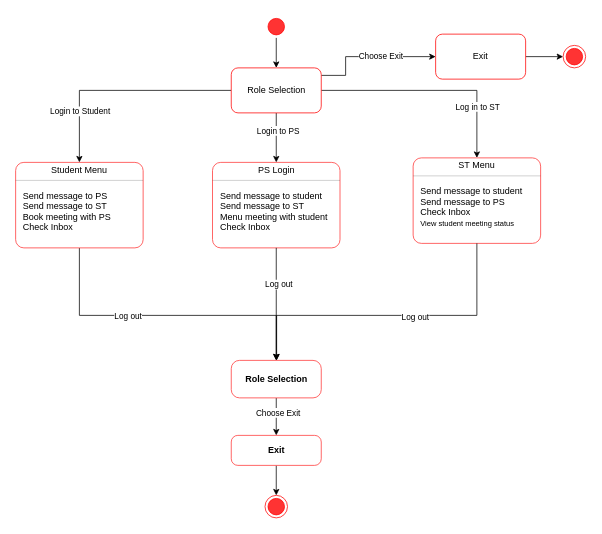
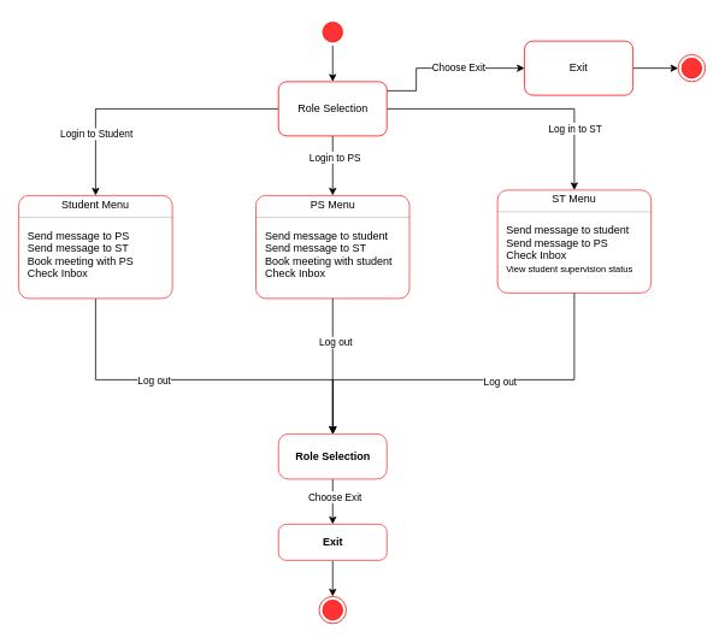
  <mxCell id="0" />
  <mxCell id="1" parent="0" />
  <mxCell id="2" value="" style="edgeStyle=orthogonalEdgeStyle;rounded=0;orthogonalLoop=1;jettySize=auto;html=1;" parent="1" source="3" target="12" edge="1"><mxGeometry relative="1" as="geometry" /></mxCell>
  <mxCell id="3" value="" style="ellipse;html=1;shape=startState;fillColor=#FF3333;strokeColor=#ff0000;" parent="1" vertex="1"><mxGeometry x="352.5" y="20" width="30" height="30" as="geometry" /></mxCell>
  <mxCell id="4" value="" style="edgeStyle=orthogonalEdgeStyle;rounded=0;orthogonalLoop=1;jettySize=auto;html=1;entryX=0.5;entryY=0;entryDx=0;entryDy=0;" parent="1" source="12" target="18" edge="1"><mxGeometry relative="1" as="geometry"><mxPoint x="210" y="190" as="targetPoint" /></mxGeometry></mxCell>
  <mxCell id="5" value="Login to Student" style="edgeLabel;html=1;align=center;verticalAlign=middle;resizable=0;points=[];" parent="4" vertex="1" connectable="0"><mxGeometry x="0.531" relative="1" as="geometry"><mxPoint y="1" as="offset" /></mxGeometry></mxCell>
  <mxCell id="6" value="" style="edgeStyle=orthogonalEdgeStyle;rounded=0;orthogonalLoop=1;jettySize=auto;html=1;entryX=0.5;entryY=0;entryDx=0;entryDy=0;" parent="1" source="12" target="27" edge="1"><mxGeometry relative="1" as="geometry"><mxPoint x="367.5" y="190" as="targetPoint" /></mxGeometry></mxCell>
  <mxCell id="7" value="Login to PS" style="edgeLabel;html=1;align=center;verticalAlign=middle;resizable=0;points=[];" parent="6" vertex="1" connectable="0"><mxGeometry x="-0.292" y="2" relative="1" as="geometry"><mxPoint as="offset" /></mxGeometry></mxCell>
  <mxCell id="8" value="" style="edgeStyle=orthogonalEdgeStyle;rounded=0;orthogonalLoop=1;jettySize=auto;html=1;entryX=0.5;entryY=0;entryDx=0;entryDy=0;" parent="1" source="12" target="36" edge="1"><mxGeometry x="0.004" relative="1" as="geometry"><mxPoint x="530" y="190" as="targetPoint" /><mxPoint as="offset" /></mxGeometry></mxCell>
  <mxCell id="9" value="Log in to ST" style="edgeLabel;html=1;align=center;verticalAlign=middle;resizable=0;points=[];" vertex="1" connectable="0" parent="8"><mxGeometry x="0.536" relative="1" as="geometry"><mxPoint y="1" as="offset" /></mxGeometry></mxCell>
  <mxCell id="10" value="" style="edgeStyle=orthogonalEdgeStyle;rounded=0;orthogonalLoop=1;jettySize=auto;html=1;" parent="1" source="12" target="14" edge="1"><mxGeometry relative="1" as="geometry"><Array as="points"><mxPoint x="460" y="100" /><mxPoint x="460" y="75" /></Array></mxGeometry></mxCell>
  <mxCell id="11" value="Choose Exit" style="edgeLabel;html=1;align=center;verticalAlign=middle;resizable=0;points=[];" vertex="1" connectable="0" parent="10"><mxGeometry x="0.155" y="1" relative="1" as="geometry"><mxPoint x="1" as="offset" /></mxGeometry></mxCell>
  <mxCell id="12" value="Role Selection" style="rounded=1;whiteSpace=wrap;html=1;fillColor=#FFFFFF;strokeColor=#ff0000;" parent="1" vertex="1"><mxGeometry x="307.5" y="90" width="120" height="60" as="geometry" /></mxCell>
  <mxCell id="13" value="" style="edgeStyle=orthogonalEdgeStyle;rounded=0;orthogonalLoop=1;jettySize=auto;html=1;entryX=0;entryY=0.5;entryDx=0;entryDy=0;" parent="1" source="14" target="49" edge="1"><mxGeometry relative="1" as="geometry"><mxPoint x="760" y="90" as="targetPoint" /></mxGeometry></mxCell>
  <mxCell id="14" value="Exit" style="rounded=1;whiteSpace=wrap;html=1;fillColor=#FFFFFF;strokeColor=#ff0000;" parent="1" vertex="1"><mxGeometry x="580" y="45" width="120" height="60" as="geometry" /></mxCell>
  <mxCell id="15" value="" style="edgeStyle=orthogonalEdgeStyle;rounded=0;orthogonalLoop=1;jettySize=auto;html=1;entryX=0.5;entryY=0;entryDx=0;entryDy=0;" parent="1" source="17" target="48" edge="1"><mxGeometry relative="1" as="geometry"><mxPoint x="135" y="480" as="targetPoint" /><Array as="points"><mxPoint x="368" y="420" /></Array></mxGeometry></mxCell>
  <mxCell id="16" value="Log out" style="edgeLabel;html=1;align=center;verticalAlign=middle;resizable=0;points=[];" parent="15" vertex="1" connectable="0"><mxGeometry x="-0.253" relative="1" as="geometry"><mxPoint as="offset" /></mxGeometry></mxCell>
  <mxCell id="17" value="" style="fontStyle=1;align=center;verticalAlign=middle;childLayout=stackLayout;horizontal=1;horizontalStack=0;resizeParent=1;resizeParentMax=0;resizeLast=0;marginBottom=0;rounded=1;absoluteArcSize=1;arcSize=22;strokeColor=#FF3333;" parent="1" vertex="1"><mxGeometry x="20" y="216" width="170" height="114" as="geometry" /></mxCell>
  <mxCell id="18" value="Student Menu" style="html=1;align=center;spacing=0;verticalAlign=middle;strokeColor=none;fillColor=none;whiteSpace=wrap;" parent="17" vertex="1"><mxGeometry width="170" height="20" as="geometry" /></mxCell>
  <mxCell id="19" value="" style="line;strokeWidth=0.25;fillColor=none;align=left;verticalAlign=middle;spacingTop=-1;spacingLeft=3;spacingRight=3;rotatable=0;labelPosition=right;points=[];portConstraint=eastwest;" parent="17" vertex="1"><mxGeometry y="20" width="170" height="8" as="geometry" /></mxCell>
  <mxCell id="20" value="" style="html=1;align=left;spacing=0;spacingLeft=10;verticalAlign=middle;strokeColor=none;fillColor=none;whiteSpace=wrap;" parent="17" vertex="1"><mxGeometry y="28" width="170" height="10" as="geometry" /></mxCell>
  <mxCell id="21" value="Send message to PS" style="html=1;align=left;spacing=0;spacingLeft=10;verticalAlign=middle;strokeColor=none;fillColor=none;whiteSpace=wrap;" parent="17" vertex="1"><mxGeometry y="38" width="170" height="14" as="geometry" /></mxCell>
  <mxCell id="22" value="Send message to ST" style="html=1;align=left;spacing=0;spacingLeft=10;verticalAlign=middle;strokeColor=none;fillColor=none;whiteSpace=wrap;" parent="17" vertex="1"><mxGeometry y="52" width="170" height="14" as="geometry" /></mxCell>
  <mxCell id="23" value="Book meeting with PS" style="html=1;align=left;spacingLeft=10;spacing=0;verticalAlign=middle;strokeColor=none;fillColor=none;whiteSpace=wrap;" parent="17" vertex="1"><mxGeometry y="66" width="170" height="14" as="geometry" /></mxCell>
  <mxCell id="24" value="Check Inbox" style="html=1;align=left;spacingLeft=10;spacing=0;verticalAlign=middle;strokeColor=none;fillColor=none;whiteSpace=wrap;" parent="17" vertex="1"><mxGeometry y="80" width="170" height="14" as="geometry" /></mxCell>
  <mxCell id="25" value="" style="html=1;align=left;spacing=0;spacingLeft=10;verticalAlign=middle;strokeColor=none;fillColor=none;whiteSpace=wrap;" parent="17" vertex="1"><mxGeometry y="94" width="170" height="20" as="geometry" /></mxCell>
  <mxCell id="26" value="" style="fontStyle=1;align=center;verticalAlign=middle;childLayout=stackLayout;horizontal=1;horizontalStack=0;resizeParent=1;resizeParentMax=0;resizeLast=0;marginBottom=0;rounded=1;absoluteArcSize=1;arcSize=22;strokeColor=#FF3333;" parent="1" vertex="1"><mxGeometry x="282.5" y="216" width="170" height="114" as="geometry" /></mxCell>
- <mxCell id="27" value="PS Login" style="html=1;align=center;spacing=0;verticalAlign=middle;strokeColor=none;fillColor=none;whiteSpace=wrap;" parent="26" vertex="1"><mxGeometry width="170" height="20" as="geometry" /></mxCell>
+ <mxCell id="27" value="PS Menu" style="html=1;align=center;spacing=0;verticalAlign=middle;strokeColor=none;fillColor=none;whiteSpace=wrap;" parent="26" vertex="1"><mxGeometry width="170" height="20" as="geometry" /></mxCell>
  <mxCell id="28" value="" style="line;strokeWidth=0.25;fillColor=none;align=left;verticalAlign=middle;spacingTop=-1;spacingLeft=3;spacingRight=3;rotatable=0;labelPosition=right;points=[];portConstraint=eastwest;" parent="26" vertex="1"><mxGeometry y="20" width="170" height="8" as="geometry" /></mxCell>
  <mxCell id="29" value="" style="html=1;align=left;spacing=0;spacingLeft=10;verticalAlign=middle;strokeColor=none;fillColor=none;whiteSpace=wrap;" parent="26" vertex="1"><mxGeometry y="28" width="170" height="10" as="geometry" /></mxCell>
  <mxCell id="30" value="Send message to student" style="html=1;align=left;spacing=0;spacingLeft=10;verticalAlign=middle;strokeColor=none;fillColor=none;whiteSpace=wrap;" parent="26" vertex="1"><mxGeometry y="38" width="170" height="14" as="geometry" /></mxCell>
  <mxCell id="31" value="Send message to ST" style="html=1;align=left;spacing=0;spacingLeft=10;verticalAlign=middle;strokeColor=none;fillColor=none;whiteSpace=wrap;" parent="26" vertex="1"><mxGeometry y="52" width="170" height="14" as="geometry" /></mxCell>
- <mxCell id="32" value="Menu meeting with student" style="html=1;align=left;spacingLeft=10;spacing=0;verticalAlign=middle;strokeColor=none;fillColor=none;whiteSpace=wrap;" parent="26" vertex="1"><mxGeometry y="66" width="170" height="14" as="geometry" /></mxCell>
+ <mxCell id="32" value="Book meeting with student" style="html=1;align=left;spacingLeft=10;spacing=0;verticalAlign=middle;strokeColor=none;fillColor=none;whiteSpace=wrap;" parent="26" vertex="1"><mxGeometry y="66" width="170" height="14" as="geometry" /></mxCell>
  <mxCell id="33" value="Check Inbox" style="html=1;align=left;spacingLeft=10;spacing=0;verticalAlign=middle;strokeColor=none;fillColor=none;whiteSpace=wrap;" parent="26" vertex="1"><mxGeometry y="80" width="170" height="14" as="geometry" /></mxCell>
  <mxCell id="34" value="" style="html=1;align=left;spacing=0;spacingLeft=10;verticalAlign=middle;strokeColor=none;fillColor=none;whiteSpace=wrap;" parent="26" vertex="1"><mxGeometry y="94" width="170" height="20" as="geometry" /></mxCell>
  <mxCell id="35" value="" style="fontStyle=1;align=center;verticalAlign=middle;childLayout=stackLayout;horizontal=1;horizontalStack=0;resizeParent=1;resizeParentMax=0;resizeLast=0;marginBottom=0;rounded=1;absoluteArcSize=1;arcSize=22;strokeColor=#FF3333;" parent="1" vertex="1"><mxGeometry x="550" y="210" width="170" height="114" as="geometry" /></mxCell>
  <mxCell id="36" value="ST Menu" style="html=1;align=center;spacing=0;verticalAlign=middle;strokeColor=none;fillColor=none;whiteSpace=wrap;" parent="35" vertex="1"><mxGeometry width="170" height="20" as="geometry" /></mxCell>
  <mxCell id="37" value="" style="line;strokeWidth=0.25;fillColor=none;align=left;verticalAlign=middle;spacingTop=-1;spacingLeft=3;spacingRight=3;rotatable=0;labelPosition=right;points=[];portConstraint=eastwest;" parent="35" vertex="1"><mxGeometry y="20" width="170" height="8" as="geometry" /></mxCell>
  <mxCell id="38" value="" style="html=1;align=left;spacing=0;spacingLeft=10;verticalAlign=middle;strokeColor=none;fillColor=none;whiteSpace=wrap;" parent="35" vertex="1"><mxGeometry y="28" width="170" height="10" as="geometry" /></mxCell>
  <mxCell id="39" value="Send message to student" style="html=1;align=left;spacing=0;spacingLeft=10;verticalAlign=middle;strokeColor=none;fillColor=none;whiteSpace=wrap;" parent="35" vertex="1"><mxGeometry y="38" width="170" height="14" as="geometry" /></mxCell>
  <mxCell id="40" value="Send message to PS" style="html=1;align=left;spacing=0;spacingLeft=10;verticalAlign=middle;strokeColor=none;fillColor=none;whiteSpace=wrap;" parent="35" vertex="1"><mxGeometry y="52" width="170" height="14" as="geometry" /></mxCell>
  <mxCell id="41" value="Check Inbox" style="html=1;align=left;spacingLeft=10;spacing=0;verticalAlign=middle;strokeColor=none;fillColor=none;whiteSpace=wrap;" parent="35" vertex="1"><mxGeometry y="66" width="170" height="14" as="geometry" /></mxCell>
- <mxCell id="42" value="&lt;font style=&quot;font-size: 10px;&quot;&gt;View student meeting status&lt;/font&gt;" style="html=1;align=left;spacingLeft=10;spacing=0;verticalAlign=middle;strokeColor=none;fillColor=none;whiteSpace=wrap;" parent="35" vertex="1"><mxGeometry y="80" width="170" height="14" as="geometry" /></mxCell>
+ <mxCell id="42" value="&lt;font style=&quot;font-size: 10px;&quot;&gt;View student supervision status&lt;/font&gt;" style="html=1;align=left;spacingLeft=10;spacing=0;verticalAlign=middle;strokeColor=none;fillColor=none;whiteSpace=wrap;" parent="35" vertex="1"><mxGeometry y="80" width="170" height="14" as="geometry" /></mxCell>
  <mxCell id="43" value="" style="html=1;align=left;spacing=0;spacingLeft=10;verticalAlign=middle;strokeColor=none;fillColor=none;whiteSpace=wrap;" parent="35" vertex="1"><mxGeometry y="94" width="170" height="20" as="geometry" /></mxCell>
  <mxCell id="44" style="edgeStyle=orthogonalEdgeStyle;rounded=0;orthogonalLoop=1;jettySize=auto;html=1;entryX=0.5;entryY=0;entryDx=0;entryDy=0;" parent="1" source="34" target="48" edge="1"><mxGeometry relative="1" as="geometry"><mxPoint x="367.5" y="480" as="targetPoint" /></mxGeometry></mxCell>
  <mxCell id="45" value="Log out" style="edgeLabel;html=1;align=center;verticalAlign=middle;resizable=0;points=[];" vertex="1" connectable="0" parent="44"><mxGeometry x="-0.36" y="3" relative="1" as="geometry"><mxPoint as="offset" /></mxGeometry></mxCell>
  <mxCell id="46" style="edgeStyle=orthogonalEdgeStyle;rounded=0;orthogonalLoop=1;jettySize=auto;html=1;entryX=0.5;entryY=0;entryDx=0;entryDy=0;" parent="1" source="48" target="53" edge="1"><mxGeometry relative="1" as="geometry"><mxPoint x="368" y="570" as="targetPoint" /></mxGeometry></mxCell>
  <mxCell id="47" value="Choose Exit" style="edgeLabel;html=1;align=center;verticalAlign=middle;resizable=0;points=[];" vertex="1" connectable="0" parent="46"><mxGeometry x="-0.24" y="2" relative="1" as="geometry"><mxPoint as="offset" /></mxGeometry></mxCell>
  <mxCell id="48" value="Role Selection" style="whiteSpace=wrap;html=1;strokeColor=#FF3333;fontStyle=1;rounded=1;arcSize=22;" parent="1" vertex="1"><mxGeometry x="307.5" y="480" width="120" height="50" as="geometry" /></mxCell>
  <mxCell id="49" value="" style="ellipse;html=1;shape=endState;fillColor=#FF3333;strokeColor=#ff0000;" parent="1" vertex="1"><mxGeometry x="750" y="60" width="30" height="30" as="geometry" /></mxCell>
  <mxCell id="50" style="edgeStyle=orthogonalEdgeStyle;rounded=0;orthogonalLoop=1;jettySize=auto;html=1;exitX=0.5;exitY=1;exitDx=0;exitDy=0;" parent="1" source="43" target="48" edge="1"><mxGeometry relative="1" as="geometry"><Array as="points"><mxPoint x="635" y="420" /><mxPoint x="368" y="420" /></Array></mxGeometry></mxCell>
  <mxCell id="51" value="Log out" style="edgeLabel;html=1;align=center;verticalAlign=middle;resizable=0;points=[];" parent="50" vertex="1" connectable="0"><mxGeometry x="-0.155" y="1" relative="1" as="geometry"><mxPoint as="offset" /></mxGeometry></mxCell>
  <mxCell id="52" style="edgeStyle=orthogonalEdgeStyle;rounded=0;orthogonalLoop=1;jettySize=auto;html=1;entryX=0.5;entryY=0;entryDx=0;entryDy=0;" parent="1" source="53" target="54" edge="1"><mxGeometry relative="1" as="geometry" /></mxCell>
  <mxCell id="53" value="Exit" style="whiteSpace=wrap;html=1;strokeColor=#FF3333;fontStyle=1;rounded=1;arcSize=22;" parent="1" vertex="1"><mxGeometry x="307.5" y="580" width="120" height="40" as="geometry" /></mxCell>
  <mxCell id="54" value="" style="ellipse;html=1;shape=endState;fillColor=#FF3333;strokeColor=#ff0000;" parent="1" vertex="1"><mxGeometry x="352.5" y="660" width="30" height="30" as="geometry" /></mxCell>
